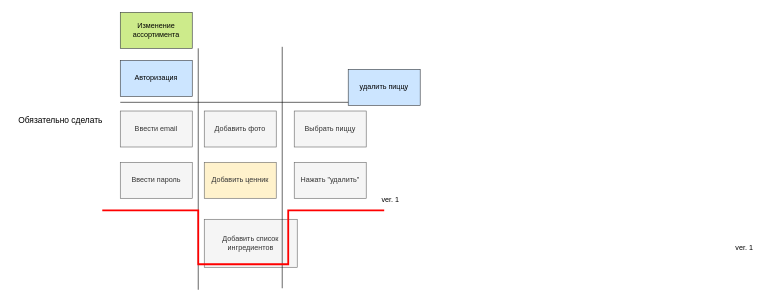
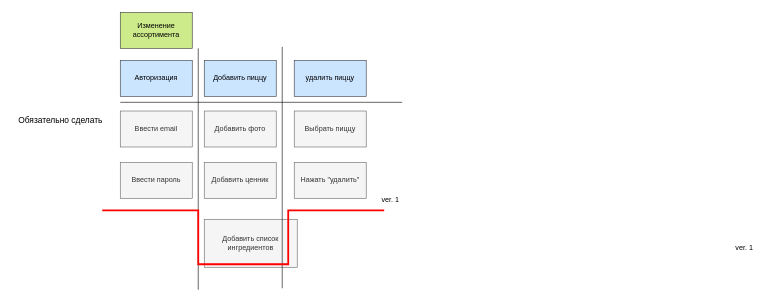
  <mxCell id="0" />
  <mxCell id="1" parent="0" />
+ <mxCell id="2" value="Добавить пиццу" style="rounded=0;whiteSpace=wrap;html=1;fillColor=#cce5ff;strokeColor=#36393d;" vertex="1" parent="1"><mxGeometry x="340" y="100" width="120" height="60" as="geometry" /></mxCell>
  <mxCell id="3" value="Добавить фото" style="rounded=0;whiteSpace=wrap;html=1;fillColor=#f5f5f5;strokeColor=#666666;fontColor=#333333;" vertex="1" parent="1"><mxGeometry x="340" y="184.5" width="120" height="60" as="geometry" /></mxCell>
  <mxCell id="4" value="Добавить список ингредиентов" style="rounded=0;whiteSpace=wrap;html=1;fillColor=#f5f5f5;strokeColor=#666666;fontColor=#333333;" vertex="1" parent="1"><mxGeometry x="340" y="365" width="155" height="80" as="geometry" /></mxCell>
- <mxCell id="5" value="Добавить ценник" style="rounded=0;whiteSpace=wrap;html=1;fillColor=#fff2cc;strokeColor=#666666;fontColor=#333333;" vertex="1" parent="1"><mxGeometry x="340" y="270" width="120" height="60" as="geometry" /></mxCell>
+ <mxCell id="5" value="Добавить ценник" style="rounded=0;whiteSpace=wrap;html=1;fillColor=#f5f5f5;strokeColor=#666666;fontColor=#333333;" vertex="1" parent="1"><mxGeometry x="340" y="270" width="120" height="60" as="geometry" /></mxCell>
  <mxCell id="6" value="Изменение ассортимента" style="rounded=0;whiteSpace=wrap;html=1;fillColor=#cdeb8b;strokeColor=#36393d;" vertex="1" parent="1"><mxGeometry x="200" y="20" width="120" height="60" as="geometry" /></mxCell>
  <mxCell id="7" value="Обязательно сделать" style="text;html=1;align=center;verticalAlign=middle;resizable=0;points=[];autosize=1;strokeColor=none;fillColor=none;fontSize=14;" vertex="1" parent="1"><mxGeometry x="20" y="185" width="160" height="30" as="geometry" /></mxCell>
  <mxCell id="8" value="" style="endArrow=none;html=1;rounded=0;" edge="1" parent="1"><mxGeometry width="50" height="50" relative="1" as="geometry"><mxPoint x="200" y="170" as="sourcePoint" /><mxPoint x="670" y="170" as="targetPoint" /></mxGeometry></mxCell>
  <mxCell id="9" value="" style="endArrow=none;html=1;rounded=0;" edge="1" parent="1"><mxGeometry width="50" height="50" relative="1" as="geometry"><mxPoint x="470" y="77.5" as="sourcePoint" /><mxPoint x="470" y="480" as="targetPoint" /></mxGeometry></mxCell>
  <mxCell id="10" value="ver. 1" style="text;html=1;align=center;verticalAlign=middle;resizable=0;points=[];autosize=1;strokeColor=none;fillColor=none;" vertex="1" parent="1"><mxGeometry x="1215" y="398" width="50" height="30" as="geometry" /></mxCell>
  <mxCell id="11" value="Авторизация" style="rounded=0;whiteSpace=wrap;html=1;fillColor=#cce5ff;strokeColor=#36393d;" vertex="1" parent="1"><mxGeometry x="200" y="100" width="120" height="60" as="geometry" /></mxCell>
  <mxCell id="12" value="Ввести email" style="rounded=0;whiteSpace=wrap;html=1;fillColor=#f5f5f5;strokeColor=#666666;fontColor=#333333;" vertex="1" parent="1"><mxGeometry x="200" y="184.5" width="120" height="60" as="geometry" /></mxCell>
  <mxCell id="13" value="Ввести пароль" style="rounded=0;whiteSpace=wrap;html=1;fillColor=#f5f5f5;strokeColor=#666666;fontColor=#333333;" vertex="1" parent="1"><mxGeometry x="200" y="270" width="120" height="60" as="geometry" /></mxCell>
- <mxCell id="14" value="удалить пиццу" style="rounded=0;whiteSpace=wrap;html=1;fillColor=#cce5ff;strokeColor=#36393d;" vertex="1" parent="1"><mxGeometry x="580" y="115" width="120" height="60" as="geometry" /></mxCell>
+ <mxCell id="14" value="удалить пиццу" style="rounded=0;whiteSpace=wrap;html=1;fillColor=#cce5ff;strokeColor=#36393d;" vertex="1" parent="1"><mxGeometry x="490" y="100" width="120" height="60" as="geometry" /></mxCell>
  <mxCell id="15" value="Выбрать пиццу" style="rounded=0;whiteSpace=wrap;html=1;fillColor=#f5f5f5;strokeColor=#666666;fontColor=#333333;" vertex="1" parent="1"><mxGeometry x="490" y="184.5" width="120" height="60" as="geometry" /></mxCell>
  <mxCell id="16" value="Нажать &quot;удалить&quot;" style="rounded=0;whiteSpace=wrap;html=1;fillColor=#f5f5f5;strokeColor=#666666;fontColor=#333333;" vertex="1" parent="1"><mxGeometry x="490" y="270" width="120" height="60" as="geometry" /></mxCell>
  <mxCell id="17" value="" style="endArrow=none;html=1;rounded=0;" edge="1" parent="1"><mxGeometry width="50" height="50" relative="1" as="geometry"><mxPoint x="330" y="80" as="sourcePoint" /><mxPoint x="330" y="482.5" as="targetPoint" /></mxGeometry></mxCell>
  <mxCell id="18" value="" style="endArrow=none;html=1;rounded=0;strokeWidth=3;strokeColor=#FF0000;" edge="1" parent="1"><mxGeometry width="50" height="50" relative="1" as="geometry"><mxPoint x="170" y="350" as="sourcePoint" /><mxPoint x="640" y="350" as="targetPoint" /><Array as="points"><mxPoint x="330" y="350" /><mxPoint x="330" y="440" /><mxPoint x="480" y="440" /><mxPoint x="480" y="350" /></Array></mxGeometry></mxCell>
  <mxCell id="19" value="ver. 1" style="text;html=1;align=center;verticalAlign=middle;resizable=0;points=[];autosize=1;strokeColor=none;fillColor=none;" vertex="1" parent="1"><mxGeometry x="625" y="318" width="50" height="30" as="geometry" /></mxCell>
